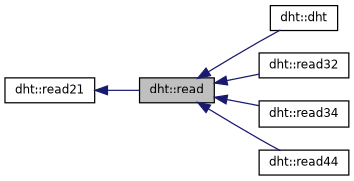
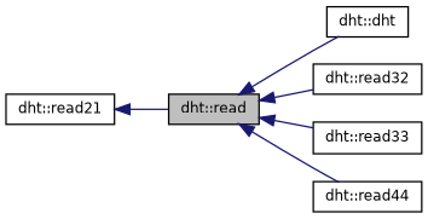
  digraph {
    rankdir=LR
    node [color=black fillcolor=white fontname=Helvetica fontsize=10 shape=record style=filled]
    edge [color=midnightblue dir=back fontname=Helvetica fontsize=10 labelfontname=Helvetica labelfontsize=10 style=solid]
    n1 [fillcolor=grey75 fontcolor=black height=0.2 label="dht::read" width=0.4]
    n2 [height=0.2 label="dht::dht" width=0.4]
    n3 [height=0.2 label="dht::read32" width=0.4]
-   n4 [height=0.2 label="dht::read34" width=0.4]
+   n4 [height=0.2 label="dht::read33" width=0.4]
    n5 [height=0.2 label="dht::read44" width=0.4]
    n6 [height=0.2 label="dht::read21" width=0.4]
    n1 -> n2
    n1 -> n3
    n1 -> n4
    n1 -> n5
    n6 -> n1
  }
